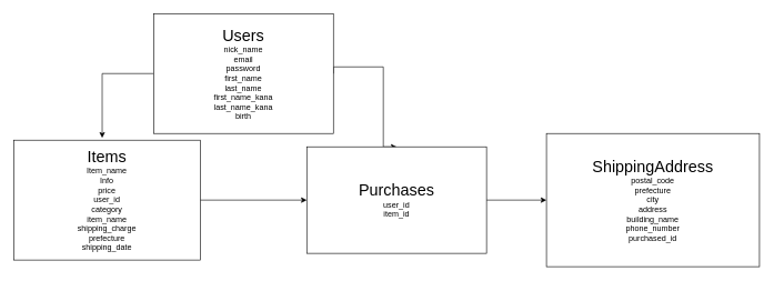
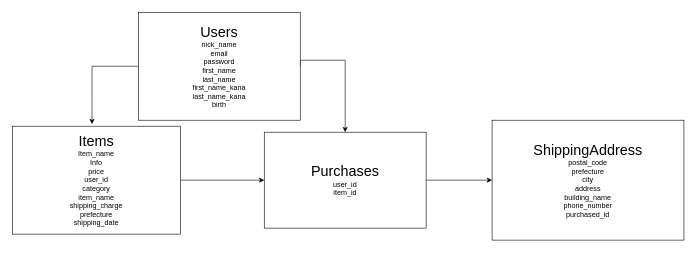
  <mxCell id="0" />
  <mxCell id="1" parent="0" />
  <mxCell id="2" style="edgeStyle=orthogonalEdgeStyle;rounded=0;orthogonalLoop=1;jettySize=auto;html=1;exitX=1;exitY=0.5;exitDx=0;exitDy=0;entryX=0.5;entryY=0;entryDx=0;entryDy=0;" parent="1" source="4" target="8" edge="1"><mxGeometry relative="1" as="geometry"><mxPoint x="575" y="210" as="targetPoint" /><Array as="points"><mxPoint x="575" y="100" /></Array></mxGeometry></mxCell>
  <mxCell id="3" style="edgeStyle=orthogonalEdgeStyle;rounded=0;orthogonalLoop=1;jettySize=auto;html=1;exitX=0;exitY=0.5;exitDx=0;exitDy=0;entryX=0.474;entryY=-0.019;entryDx=0;entryDy=0;entryPerimeter=0;" parent="1" source="4" target="6" edge="1"><mxGeometry relative="1" as="geometry" /></mxCell>
  <mxCell id="4" value="&lt;font style=&quot;font-size: 24px&quot;&gt;Users&lt;/font&gt;&lt;br&gt;nick_name&lt;br&gt;email&lt;br&gt;password&lt;br&gt;first_name&lt;br&gt;last_name&lt;br&gt;first_name_kana&lt;br&gt;last_name_kana&lt;br&gt;birth" style="whiteSpace=wrap;html=1;" parent="1" vertex="1"><mxGeometry x="230" y="20" width="270" height="180" as="geometry" /></mxCell>
  <mxCell id="5" style="edgeStyle=orthogonalEdgeStyle;rounded=0;orthogonalLoop=1;jettySize=auto;html=1;entryX=0;entryY=0.5;entryDx=0;entryDy=0;" parent="1" source="6" target="8" edge="1"><mxGeometry relative="1" as="geometry" /></mxCell>
  <mxCell id="6" value="&lt;font style=&quot;font-size: 24px&quot;&gt;Items&lt;/font&gt;&lt;br&gt;Item_name&lt;br&gt;Info&lt;br&gt;price&lt;br&gt;user_id&lt;br&gt;category&lt;br&gt;item_name&lt;br&gt;shipping_charge&lt;br&gt;prefecture&lt;br&gt;shipping_date&lt;br&gt;" style="whiteSpace=wrap;html=1;" parent="1" vertex="1"><mxGeometry x="20" y="210" width="280" height="180" as="geometry" /></mxCell>
  <mxCell id="7" value="" style="edgeStyle=orthogonalEdgeStyle;rounded=0;orthogonalLoop=1;jettySize=auto;html=1;" parent="1" source="8" target="9" edge="1"><mxGeometry relative="1" as="geometry" /></mxCell>
- <mxCell id="8" value="&lt;font style=&quot;font-size: 24px&quot;&gt;Purchases&lt;br&gt;&lt;/font&gt;user_id&lt;br&gt;item_id" style="whiteSpace=wrap;html=1;" parent="1" vertex="1"><mxGeometry x="460" y="220" width="270" height="160" as="geometry" /></mxCell>
+ <mxCell id="8" value="&lt;font style=&quot;font-size: 24px&quot;&gt;Purchases&lt;br&gt;&lt;/font&gt;user_id&lt;br&gt;item_id" style="whiteSpace=wrap;html=1;" parent="1" vertex="1"><mxGeometry x="440" y="220" width="270" height="160" as="geometry" /></mxCell>
  <mxCell id="9" value="&lt;font style=&quot;font-size: 24px&quot;&gt;ShippingAddress&lt;/font&gt;&lt;br&gt;postal_code&lt;br&gt;prefecture&lt;br&gt;city&lt;br&gt;address&lt;br&gt;building_name&lt;br&gt;phone_number&lt;br&gt;purchased_id" style="whiteSpace=wrap;html=1;" parent="1" vertex="1"><mxGeometry x="820" y="200" width="320" height="200" as="geometry" /></mxCell>
